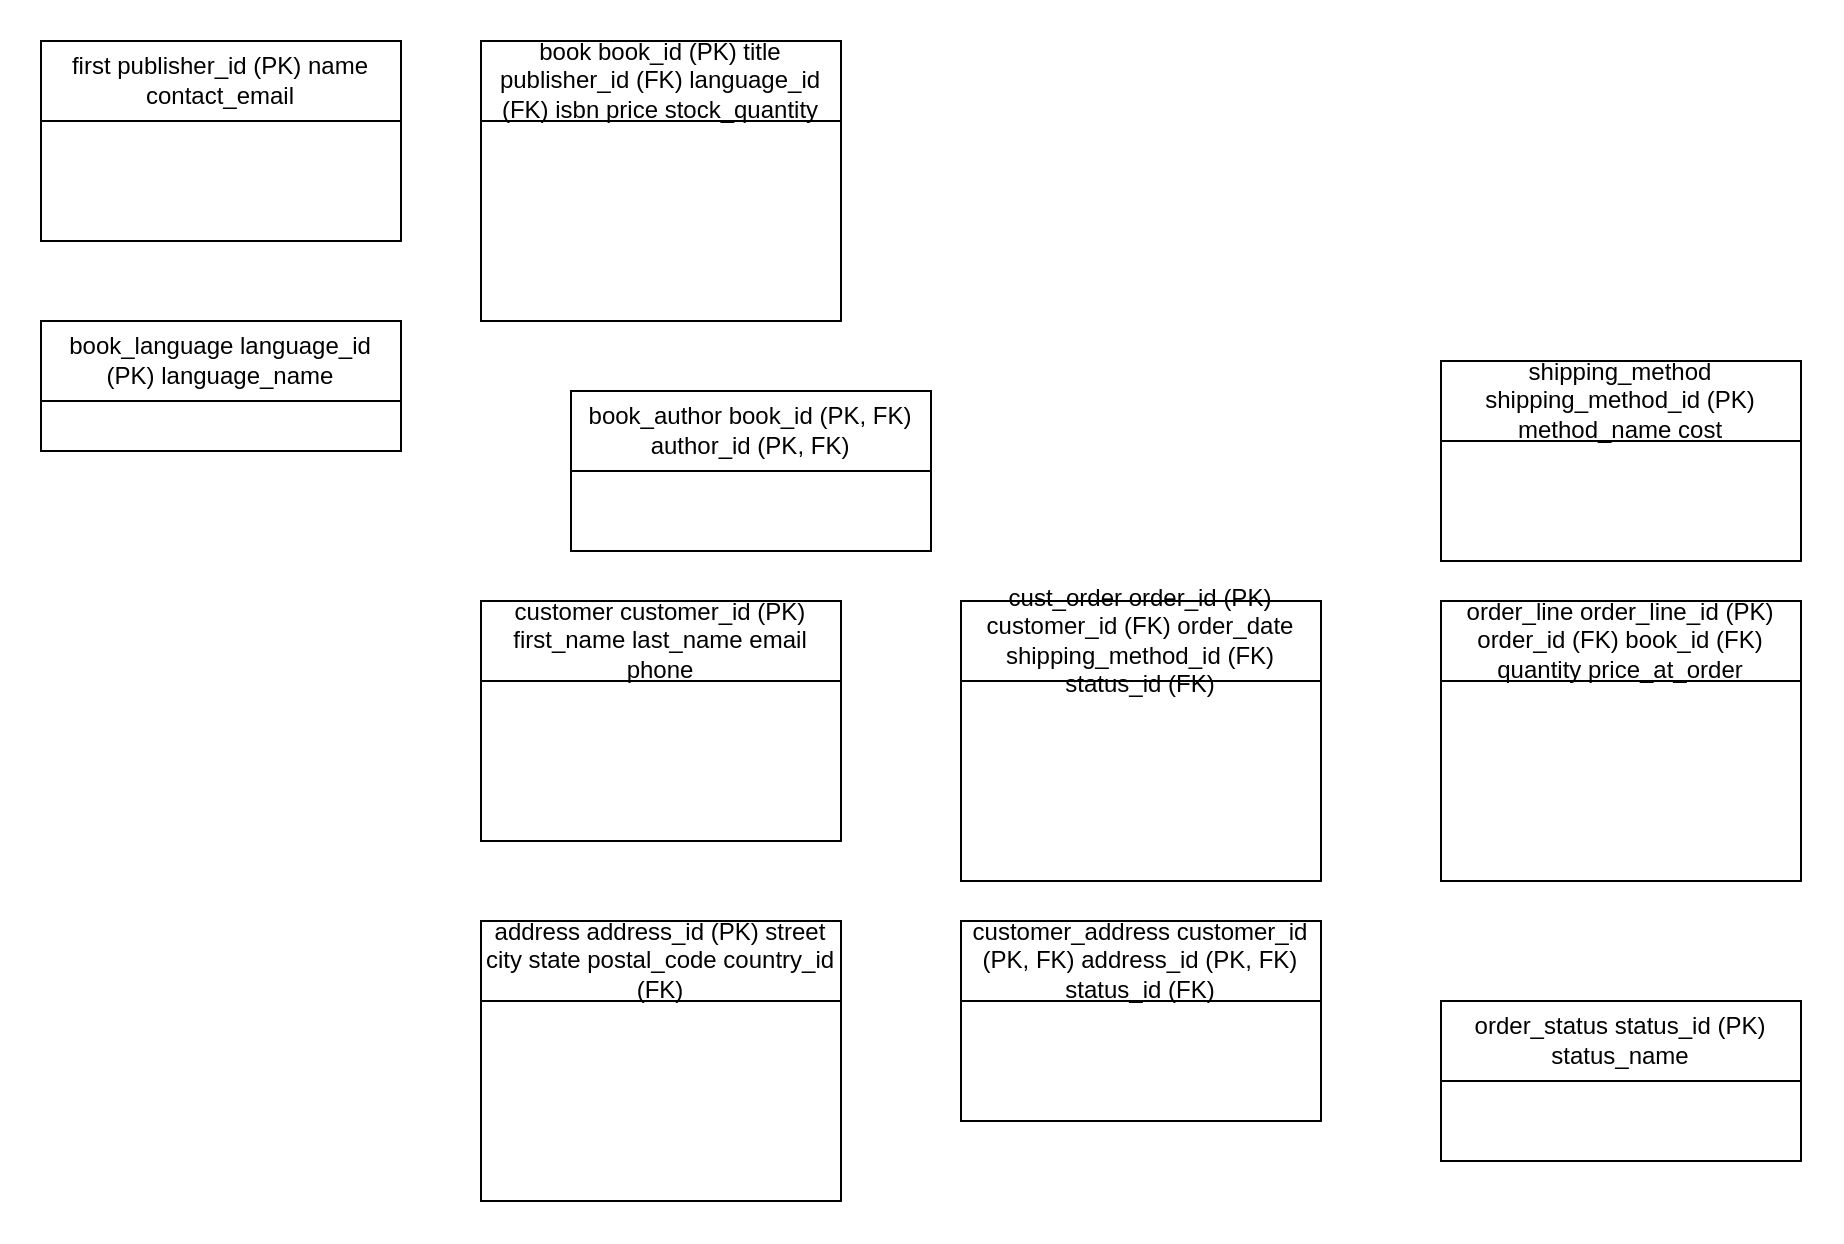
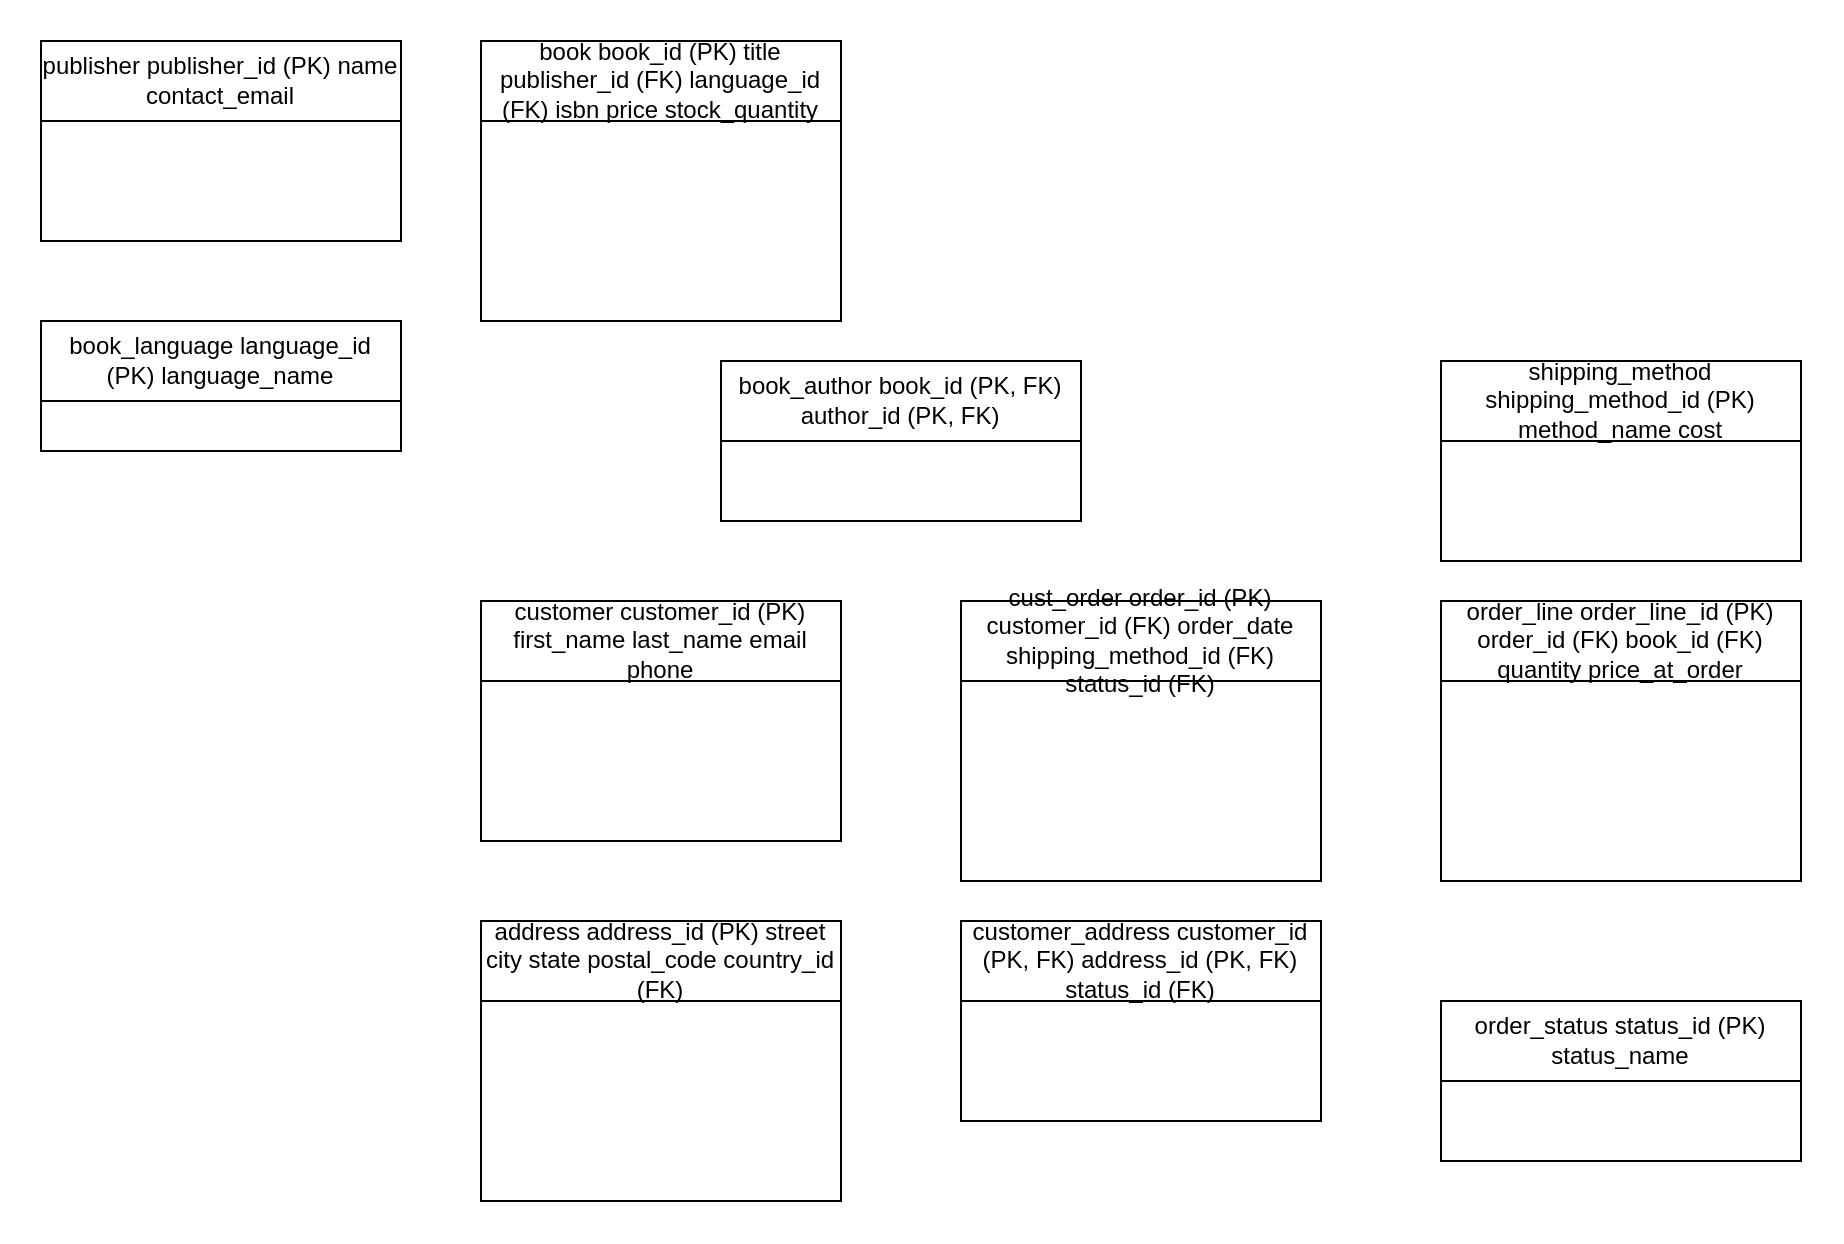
  <mxCell id="0" />
  <mxCell id="1" parent="0" />
  <mxCell id="2" value="book book_id (PK) title publisher_id (FK) language_id (FK) isbn price stock_quantity" style="shape=swimlane;whiteSpace=wrap;html=1;" vertex="1" parent="1"><mxGeometry x="240" y="20" width="180" height="140" as="geometry" /></mxCell>
- <mxCell id="3" value="book_author book_id (PK, FK) author_id (PK, FK)" style="shape=swimlane;whiteSpace=wrap;html=1;" vertex="1" parent="1"><mxGeometry x="285" y="195" width="180" height="80" as="geometry" /></mxCell>
+ <mxCell id="3" value="book_author book_id (PK, FK) author_id (PK, FK)" style="shape=swimlane;whiteSpace=wrap;html=1;" vertex="1" parent="1"><mxGeometry x="360" y="180" width="180" height="80" as="geometry" /></mxCell>
  <mxCell id="4" value="customer customer_id (PK) first_name last_name email phone" style="shape=swimlane;whiteSpace=wrap;html=1;" vertex="1" parent="1"><mxGeometry x="240" y="300" width="180" height="120" as="geometry" /></mxCell>
  <mxCell id="5" value="cust_order order_id (PK) customer_id (FK) order_date shipping_method_id (FK) status_id (FK)" style="shape=swimlane;whiteSpace=wrap;html=1;" vertex="1" parent="1"><mxGeometry x="480" y="300" width="180" height="140" as="geometry" /></mxCell>
  <mxCell id="6" value="order_line order_line_id (PK) order_id (FK) book_id (FK) quantity price_at_order" style="shape=swimlane;whiteSpace=wrap;html=1;" vertex="1" parent="1"><mxGeometry x="720" y="300" width="180" height="140" as="geometry" /></mxCell>
  <mxCell id="7" value="address address_id (PK) street city state postal_code country_id (FK)" style="shape=swimlane;whiteSpace=wrap;html=1;" vertex="1" parent="1"><mxGeometry x="240" y="460" width="180" height="140" as="geometry" /></mxCell>
  <mxCell id="8" value="customer_address customer_id (PK, FK) address_id (PK, FK) status_id (FK)" style="shape=swimlane;whiteSpace=wrap;html=1;" vertex="1" parent="1"><mxGeometry x="480" y="460" width="180" height="100" as="geometry" /></mxCell>
- <mxCell id="9" value="first publisher_id (PK) name contact_email" style="shape=swimlane;whiteSpace=wrap;html=1;" vertex="1" parent="1"><mxGeometry x="20" y="20" width="180" height="100" as="geometry" /></mxCell>
+ <mxCell id="9" value="publisher publisher_id (PK) name contact_email" style="shape=swimlane;whiteSpace=wrap;html=1;" vertex="1" parent="1"><mxGeometry x="20" y="20" width="180" height="100" as="geometry" /></mxCell>
  <mxCell id="10" value="book_language language_id (PK) language_name" style="shape=swimlane;whiteSpace=wrap;html=1;" vertex="1" parent="1"><mxGeometry x="20" y="160" width="180" height="65" as="geometry" /></mxCell>
  <mxCell id="11" value="order_status status_id (PK) status_name" style="shape=swimlane;whiteSpace=wrap;html=1;" vertex="1" parent="1"><mxGeometry x="720" y="500" width="180" height="80" as="geometry" /></mxCell>
  <mxCell id="12" value="shipping_method shipping_method_id (PK) method_name cost" style="shape=swimlane;whiteSpace=wrap;html=1;" vertex="1" parent="1"><mxGeometry x="720" y="180" width="180" height="100" as="geometry" /></mxCell>
